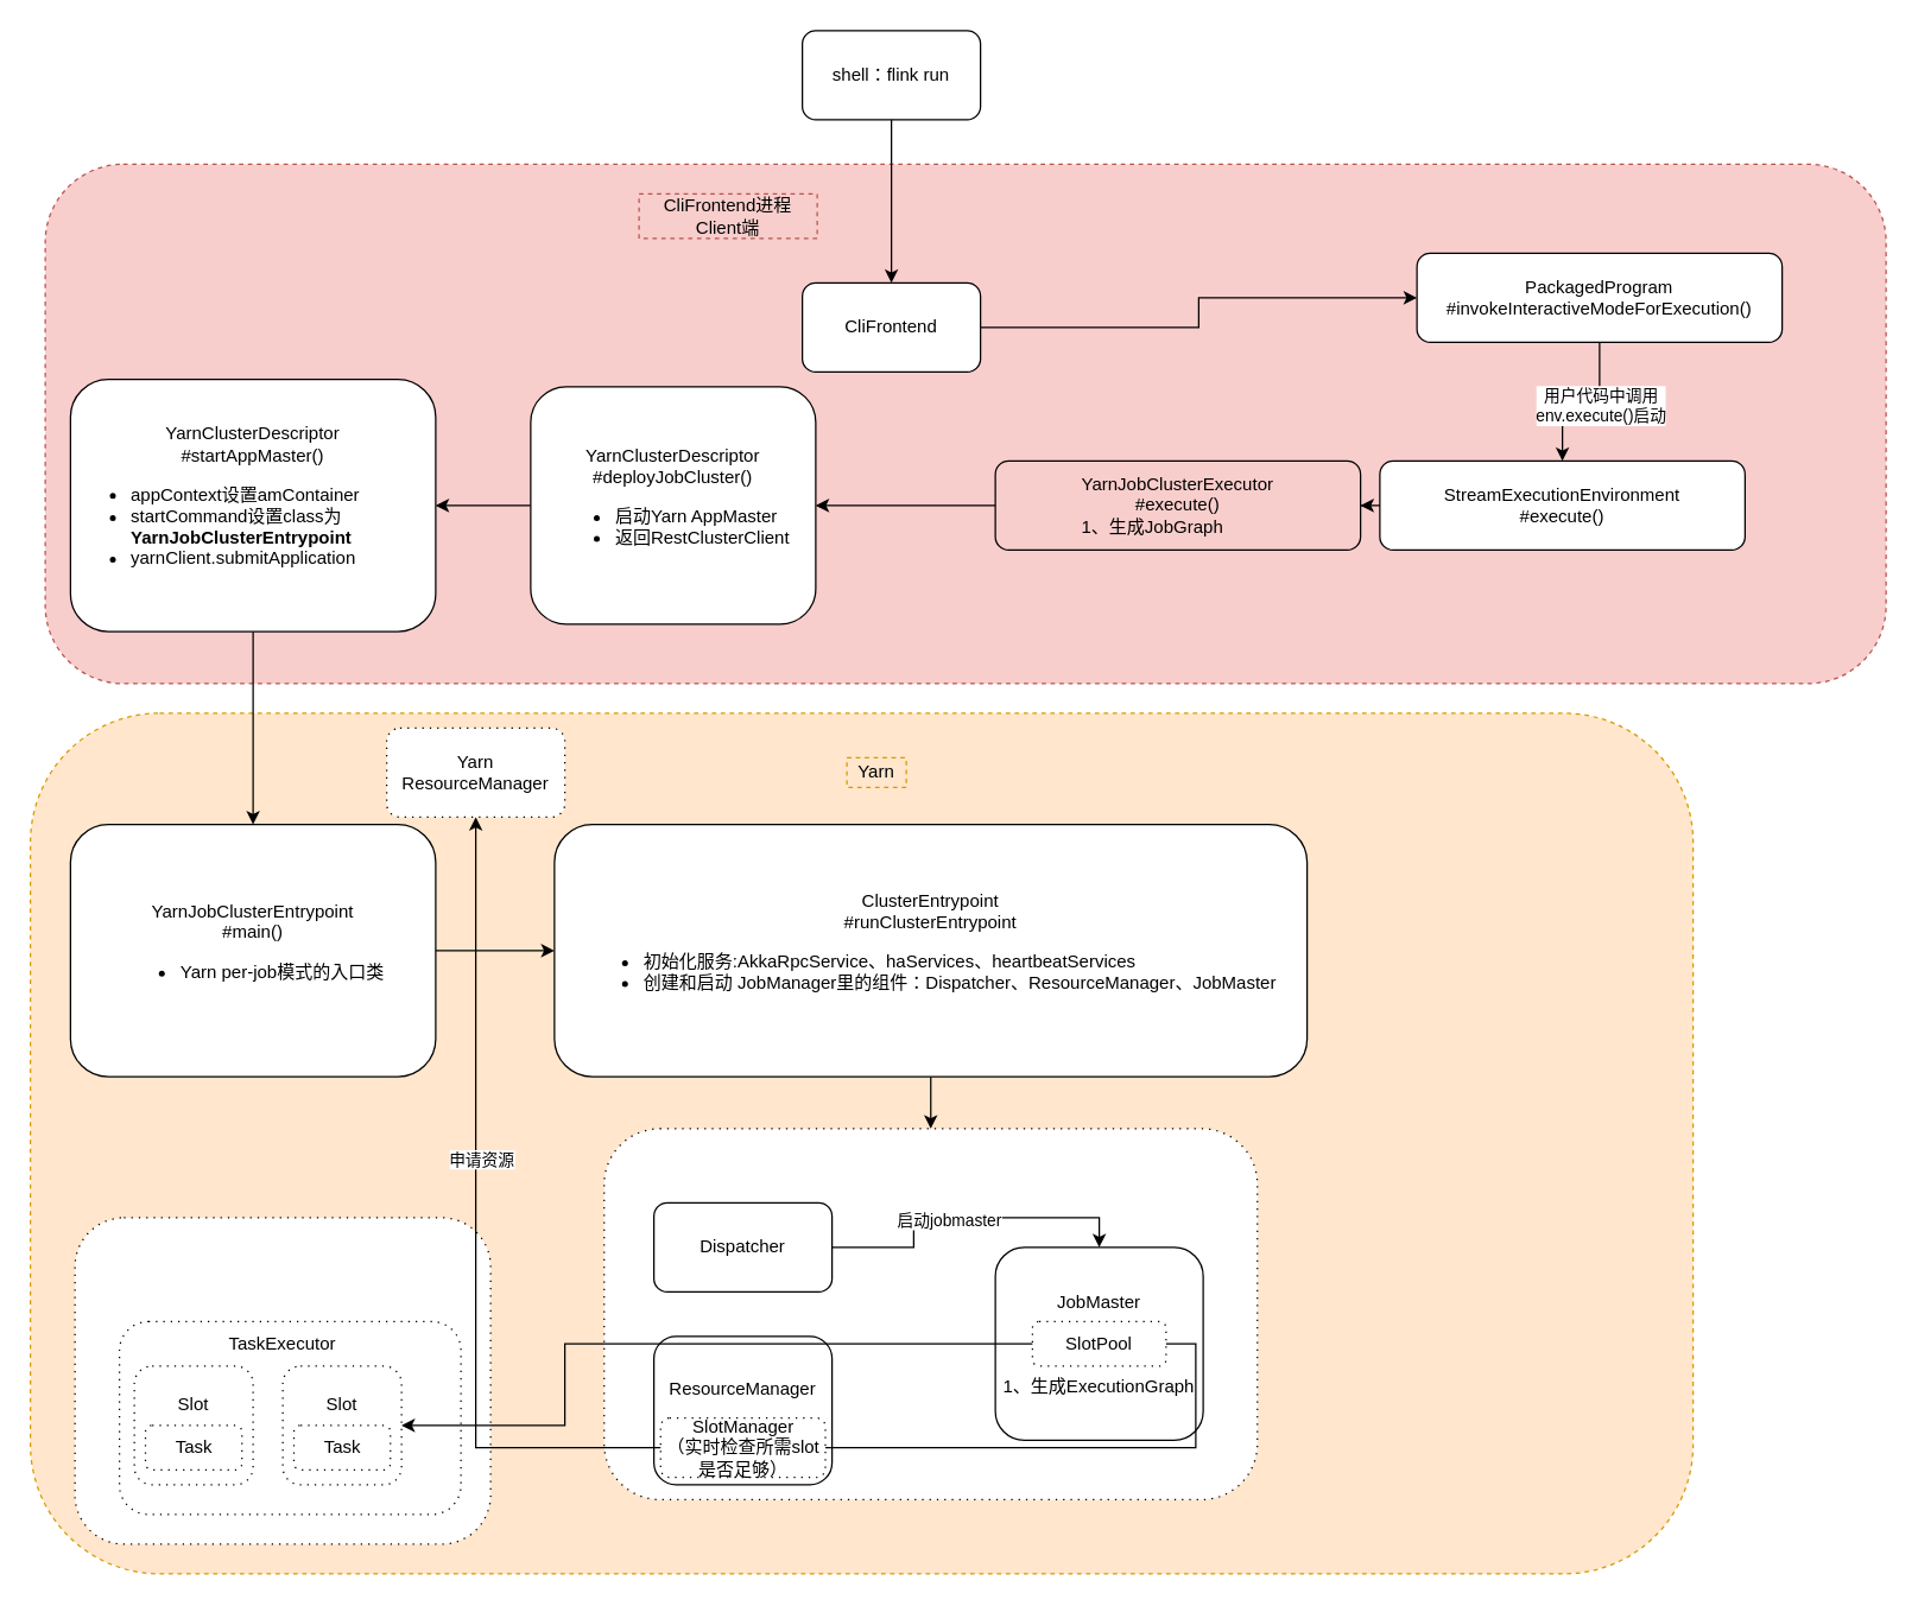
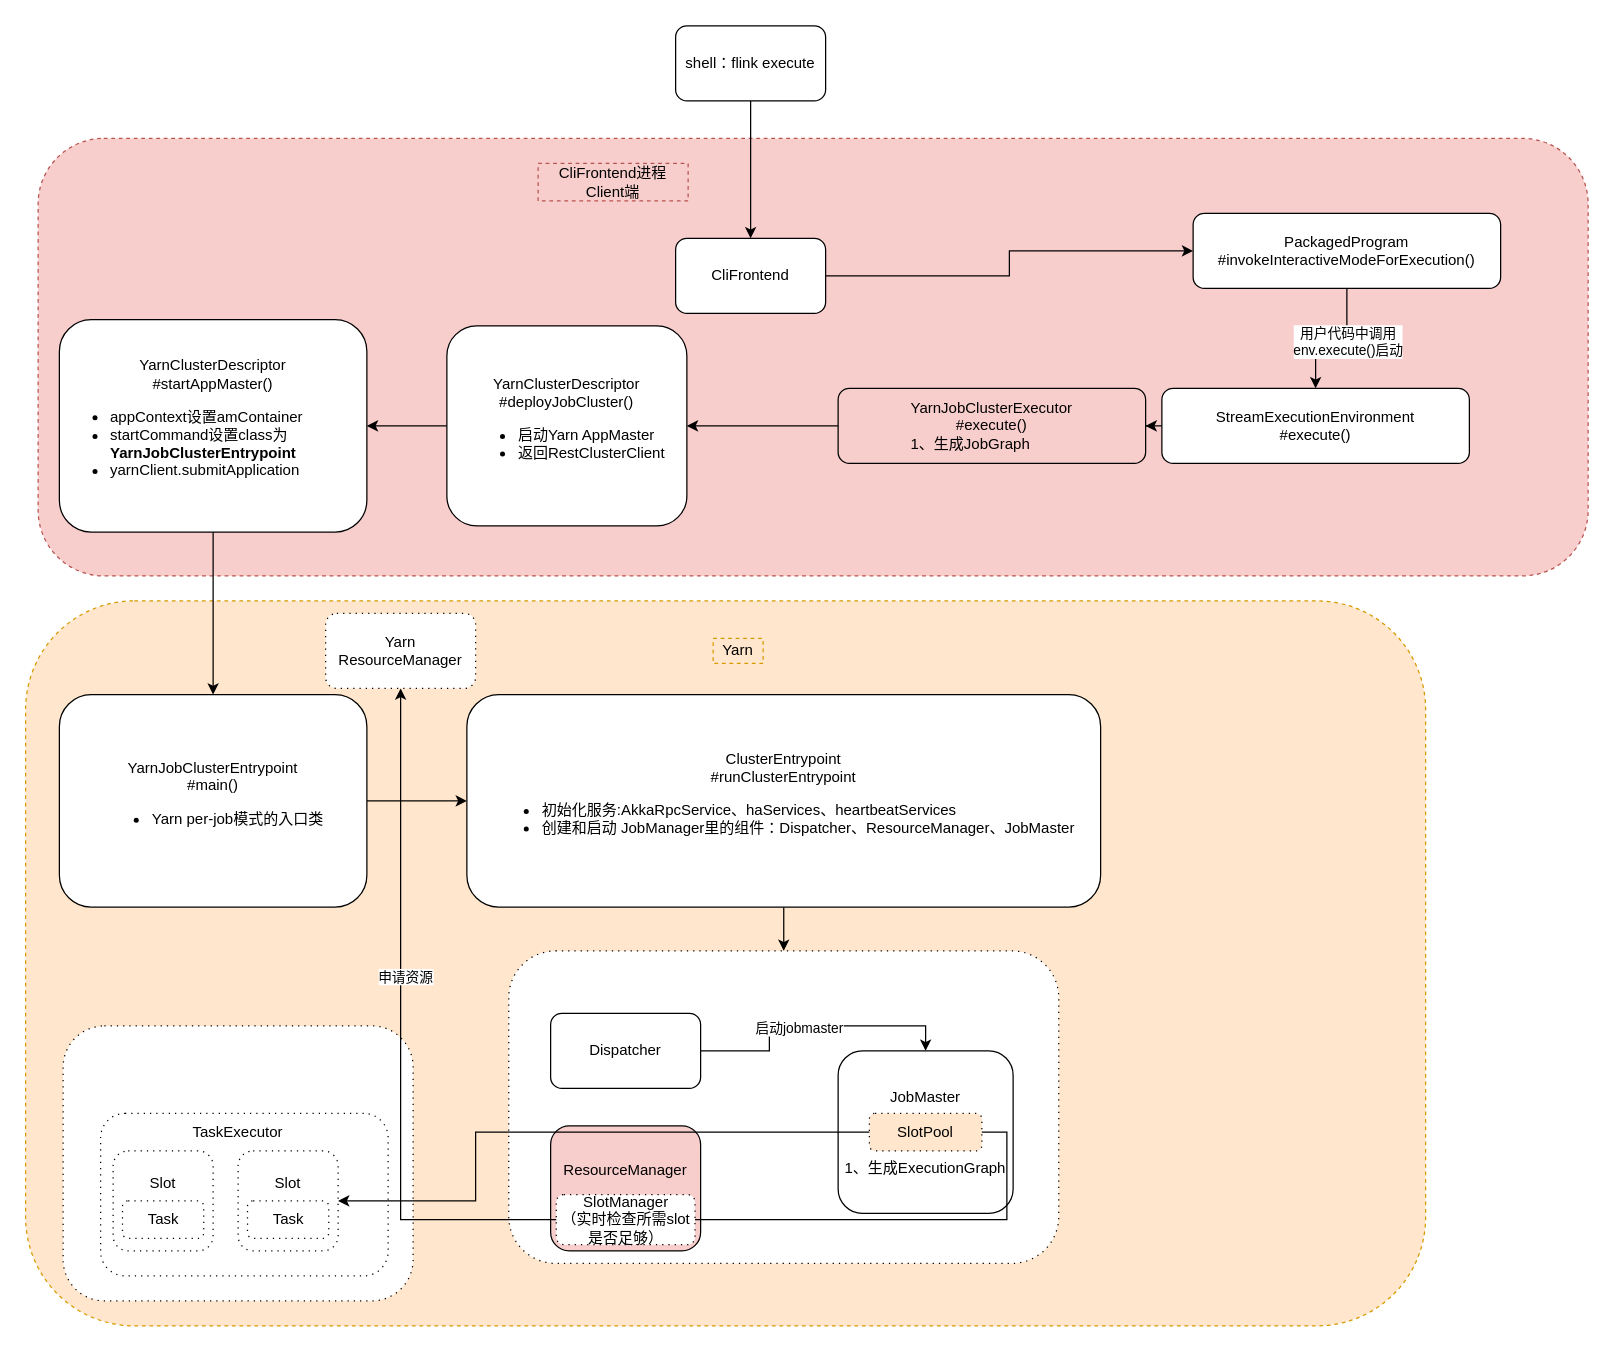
  <mxCell id="0" />
  <mxCell id="1" parent="0" />
  <mxCell id="2" value="" style="rounded=1;whiteSpace=wrap;html=1;dashed=1;fillColor=#ffe6cc;strokeColor=#d79b00;" parent="1" vertex="1"><mxGeometry x="20" y="480" width="1120" height="580" as="geometry" /></mxCell>
  <mxCell id="3" value="" style="rounded=1;whiteSpace=wrap;html=1;dashed=1;fillColor=#f8cecc;strokeColor=#b85450;" parent="1" vertex="1"><mxGeometry x="30" y="110" width="1240" height="350" as="geometry" /></mxCell>
  <mxCell id="4" style="edgeStyle=orthogonalEdgeStyle;rounded=0;orthogonalLoop=1;jettySize=auto;html=1;entryX=0.5;entryY=0;entryDx=0;entryDy=0;" parent="1" source="5" target="7" edge="1"><mxGeometry relative="1" as="geometry" /></mxCell>
- <mxCell id="5" value="shell：flink run" style="rounded=1;whiteSpace=wrap;html=1;" parent="1" vertex="1"><mxGeometry x="540" y="20" width="120" height="60" as="geometry" /></mxCell>
+ <mxCell id="5" value="shell：flink execute" style="rounded=1;whiteSpace=wrap;html=1;" parent="1" vertex="1"><mxGeometry x="540" y="20" width="120" height="60" as="geometry" /></mxCell>
  <mxCell id="6" value="" style="edgeStyle=orthogonalEdgeStyle;rounded=0;orthogonalLoop=1;jettySize=auto;html=1;" parent="1" source="7" target="10" edge="1"><mxGeometry relative="1" as="geometry" /></mxCell>
  <mxCell id="7" value="CliFrontend" style="rounded=1;whiteSpace=wrap;html=1;" parent="1" vertex="1"><mxGeometry x="540" y="190" width="120" height="60" as="geometry" /></mxCell>
  <mxCell id="8" value="" style="edgeStyle=orthogonalEdgeStyle;rounded=0;orthogonalLoop=1;jettySize=auto;html=1;" parent="1" source="10" target="12" edge="1"><mxGeometry relative="1" as="geometry" /></mxCell>
  <mxCell id="9" value="用户代码中调用&lt;br&gt;env.execute()启动" style="edgeLabel;html=1;align=center;verticalAlign=middle;resizable=0;points=[];" parent="8" vertex="1" connectable="0"><mxGeometry x="-0.235" y="2" relative="1" as="geometry"><mxPoint as="offset" /></mxGeometry></mxCell>
  <mxCell id="10" value="PackagedProgram&lt;br&gt;#invokeInteractiveModeForExecution()" style="rounded=1;whiteSpace=wrap;html=1;" parent="1" vertex="1"><mxGeometry x="954" y="170" width="246" height="60" as="geometry" /></mxCell>
  <mxCell id="11" value="" style="edgeStyle=orthogonalEdgeStyle;rounded=0;orthogonalLoop=1;jettySize=auto;html=1;" parent="1" source="12" target="14" edge="1"><mxGeometry relative="1" as="geometry" /></mxCell>
  <mxCell id="12" value="StreamExecutionEnvironment&lt;br&gt;#execute()" style="rounded=1;whiteSpace=wrap;html=1;" parent="1" vertex="1"><mxGeometry x="929" y="310" width="246" height="60" as="geometry" /></mxCell>
  <mxCell id="13" value="" style="edgeStyle=orthogonalEdgeStyle;rounded=0;orthogonalLoop=1;jettySize=auto;html=1;" parent="1" source="14" target="16" edge="1"><mxGeometry relative="1" as="geometry" /></mxCell>
  <mxCell id="14" value="YarnJobClusterExecutor&lt;br&gt;#execute()&lt;br&gt;&lt;div style=&quot;text-align: left&quot;&gt;1、生成JobGraph&lt;/div&gt;" style="rounded=1;whiteSpace=wrap;html=1;fillColor=#f8cecc;" parent="1" vertex="1"><mxGeometry x="670" y="310" width="246" height="60" as="geometry" /></mxCell>
  <mxCell id="15" value="" style="edgeStyle=orthogonalEdgeStyle;rounded=0;orthogonalLoop=1;jettySize=auto;html=1;" parent="1" source="16" target="18" edge="1"><mxGeometry relative="1" as="geometry" /></mxCell>
  <mxCell id="16" value="YarnClusterDescriptor&lt;br&gt;#deployJobCluster()&lt;br&gt;&lt;div style=&quot;text-align: left&quot;&gt;&lt;ul&gt;&lt;li style=&quot;text-align: left&quot;&gt;启动Yarn AppMaster&lt;/li&gt;&lt;li style=&quot;text-align: left&quot;&gt;返回RestClusterClient&lt;/li&gt;&lt;/ul&gt;&lt;/div&gt;" style="rounded=1;whiteSpace=wrap;html=1;align=center;" parent="1" vertex="1"><mxGeometry x="357" y="260" width="192" height="160" as="geometry" /></mxCell>
  <mxCell id="17" value="" style="edgeStyle=orthogonalEdgeStyle;rounded=0;orthogonalLoop=1;jettySize=auto;html=1;" parent="1" source="18" target="20" edge="1"><mxGeometry relative="1" as="geometry" /></mxCell>
  <mxCell id="18" value="YarnClusterDescriptor&lt;br&gt;#startAppMaster()&lt;br&gt;&lt;div style=&quot;text-align: left&quot;&gt;&lt;ul&gt;&lt;li&gt;appContext设置amContainer&lt;br&gt;&lt;/li&gt;&lt;li&gt;startCommand设置class为&lt;b&gt;YarnJobClusterEntrypoint&lt;/b&gt;&lt;/li&gt;&lt;li&gt;yarnClient.submitApplication&lt;br&gt;&lt;/li&gt;&lt;/ul&gt;&lt;/div&gt;" style="rounded=1;whiteSpace=wrap;html=1;" parent="1" vertex="1"><mxGeometry x="47" y="255" width="246" height="170" as="geometry" /></mxCell>
  <mxCell id="19" value="" style="edgeStyle=orthogonalEdgeStyle;rounded=0;orthogonalLoop=1;jettySize=auto;html=1;" parent="1" source="20" target="22" edge="1"><mxGeometry relative="1" as="geometry" /></mxCell>
  <mxCell id="20" value="YarnJobClusterEntrypoint&lt;br&gt;#main()&lt;br&gt;&lt;div style=&quot;text-align: left&quot;&gt;&lt;ul&gt;&lt;li&gt;Yarn per-job模式的入口类&lt;br&gt;&lt;/li&gt;&lt;/ul&gt;&lt;/div&gt;" style="rounded=1;whiteSpace=wrap;html=1;" parent="1" vertex="1"><mxGeometry x="47" y="555" width="246" height="170" as="geometry" /></mxCell>
  <mxCell id="21" style="edgeStyle=orthogonalEdgeStyle;rounded=0;orthogonalLoop=1;jettySize=auto;html=1;" parent="1" source="22" target="25" edge="1"><mxGeometry relative="1" as="geometry" /></mxCell>
  <mxCell id="22" value="ClusterEntrypoint&lt;br&gt;#runClusterEntrypoint&lt;br&gt;&lt;div style=&quot;text-align: left&quot;&gt;&lt;ul&gt;&lt;li&gt;初始化服务:AkkaRpcService、haServices、heartbeatServices&lt;br&gt;&lt;/li&gt;&lt;li&gt;创建和启动 JobManager里的组件：Dispatcher、ResourceManager、JobMaster&lt;br&gt;&lt;/li&gt;&lt;/ul&gt;&lt;/div&gt;" style="rounded=1;whiteSpace=wrap;html=1;align=center;" parent="1" vertex="1"><mxGeometry x="373" y="555" width="507" height="170" as="geometry" /></mxCell>
  <mxCell id="23" value="CliFrontend进程&lt;br&gt;Client端" style="text;html=1;strokeColor=#b85450;fillColor=#f8cecc;align=center;verticalAlign=middle;whiteSpace=wrap;rounded=0;dashed=1;" parent="1" vertex="1"><mxGeometry x="430" y="130" width="120" height="30" as="geometry" /></mxCell>
  <mxCell id="24" value="Yarn" style="text;html=1;strokeColor=#d79b00;fillColor=#ffe6cc;align=center;verticalAlign=middle;whiteSpace=wrap;rounded=0;dashed=1;" parent="1" vertex="1"><mxGeometry x="570" y="510" width="40" height="20" as="geometry" /></mxCell>
  <mxCell id="25" value="" style="rounded=1;whiteSpace=wrap;html=1;dashed=1;dashPattern=1 4;" parent="1" vertex="1"><mxGeometry x="406.5" y="760" width="440" height="250" as="geometry" /></mxCell>
  <mxCell id="26" style="edgeStyle=orthogonalEdgeStyle;rounded=0;orthogonalLoop=1;jettySize=auto;html=1;entryX=0.5;entryY=0;entryDx=0;entryDy=0;" edge="1" parent="1" source="28" target="32"><mxGeometry relative="1" as="geometry" /></mxCell>
  <mxCell id="27" value="启动jobmaster" style="edgeLabel;html=1;align=center;verticalAlign=middle;resizable=0;points=[];" vertex="1" connectable="0" parent="26"><mxGeometry x="-0.107" y="-1" relative="1" as="geometry"><mxPoint as="offset" /></mxGeometry></mxCell>
  <mxCell id="28" value="Dispatcher" style="rounded=1;whiteSpace=wrap;html=1;" parent="1" vertex="1"><mxGeometry x="440" y="810" width="120" height="60" as="geometry" /></mxCell>
- <mxCell id="29" value="ResourceManager&lt;br&gt;&lt;br&gt;&lt;br&gt;" style="rounded=1;whiteSpace=wrap;html=1;" parent="1" vertex="1"><mxGeometry x="440" y="900" width="120" height="100" as="geometry" /></mxCell>
+ <mxCell id="29" value="ResourceManager&lt;br&gt;&lt;br&gt;&lt;br&gt;" style="rounded=1;whiteSpace=wrap;html=1;fillColor=#f8cecc;" parent="1" vertex="1"><mxGeometry x="440" y="900" width="120" height="100" as="geometry" /></mxCell>
  <mxCell id="30" value="Yarn ResourceManager" style="rounded=1;whiteSpace=wrap;html=1;dashed=1;dashPattern=1 4;" parent="1" vertex="1"><mxGeometry x="260" y="490" width="120" height="60" as="geometry" /></mxCell>
  <mxCell id="31" value="SlotManager&lt;br&gt;（实时检查所需slot是否足够）" style="rounded=1;whiteSpace=wrap;html=1;dashed=1;dashPattern=1 4;" parent="1" vertex="1"><mxGeometry x="444.5" y="955" width="111" height="40" as="geometry" /></mxCell>
  <mxCell id="32" value="JobMaster&lt;br&gt;&lt;br&gt;&lt;br&gt;&lt;br&gt;&lt;div style=&quot;text-align: left&quot;&gt;1、生成ExecutionGraph&lt;/div&gt;" style="rounded=1;whiteSpace=wrap;html=1;" parent="1" vertex="1"><mxGeometry x="670" y="840" width="140" height="130" as="geometry" /></mxCell>
- <mxCell id="33" value="SlotPool" style="rounded=1;whiteSpace=wrap;html=1;dashed=1;dashPattern=1 4;" parent="1" vertex="1"><mxGeometry x="695" y="890" width="90" height="30" as="geometry" /></mxCell>
+ <mxCell id="33" value="SlotPool" style="rounded=1;whiteSpace=wrap;html=1;dashed=1;dashPattern=1 4;fillColor=#ffe6cc;" parent="1" vertex="1"><mxGeometry x="695" y="890" width="90" height="30" as="geometry" /></mxCell>
  <mxCell id="34" value="" style="rounded=1;whiteSpace=wrap;html=1;dashed=1;dashPattern=1 4;" parent="1" vertex="1"><mxGeometry x="50" y="820" width="280" height="220" as="geometry" /></mxCell>
  <mxCell id="35" value="" style="rounded=1;whiteSpace=wrap;html=1;dashed=1;dashPattern=1 4;" parent="1" vertex="1"><mxGeometry x="80" y="890" width="230" height="130" as="geometry" /></mxCell>
  <mxCell id="36" value="TaskExecutor" style="text;html=1;strokeColor=none;fillColor=none;align=center;verticalAlign=middle;whiteSpace=wrap;rounded=0;dashed=1;dashPattern=1 4;" parent="1" vertex="1"><mxGeometry x="170" y="895" width="40" height="20" as="geometry" /></mxCell>
  <mxCell id="37" value="&lt;br&gt;&lt;br&gt;Slot&lt;br&gt;&lt;br&gt;&lt;br&gt;&lt;br&gt;&lt;br&gt;" style="rounded=1;whiteSpace=wrap;html=1;dashed=1;dashPattern=1 4;" parent="1" vertex="1"><mxGeometry x="90" y="920" width="80" height="80" as="geometry" /></mxCell>
  <mxCell id="38" value="Task" style="rounded=1;whiteSpace=wrap;html=1;dashed=1;dashPattern=1 4;" parent="1" vertex="1"><mxGeometry x="97.5" y="960" width="65" height="30" as="geometry" /></mxCell>
  <mxCell id="39" value="&lt;br&gt;&lt;br&gt;Slot&lt;br&gt;&lt;br&gt;&lt;br&gt;&lt;br&gt;&lt;br&gt;" style="rounded=1;whiteSpace=wrap;html=1;dashed=1;dashPattern=1 4;" parent="1" vertex="1"><mxGeometry x="190" y="920" width="80" height="80" as="geometry" /></mxCell>
  <mxCell id="40" value="Task" style="rounded=1;whiteSpace=wrap;html=1;dashed=1;dashPattern=1 4;" parent="1" vertex="1"><mxGeometry x="197.5" y="960" width="65" height="30" as="geometry" /></mxCell>
  <mxCell id="41" style="edgeStyle=orthogonalEdgeStyle;rounded=0;orthogonalLoop=1;jettySize=auto;html=1;entryX=0.5;entryY=1;entryDx=0;entryDy=0;" parent="1" source="31" target="30" edge="1"><mxGeometry relative="1" as="geometry" /></mxCell>
  <mxCell id="42" value="申请资源" style="edgeLabel;html=1;align=center;verticalAlign=middle;resizable=0;points=[];" parent="41" vertex="1" connectable="0"><mxGeometry x="0.162" y="-3" relative="1" as="geometry"><mxPoint as="offset" /></mxGeometry></mxCell>
  <mxCell id="43" style="edgeStyle=orthogonalEdgeStyle;rounded=0;orthogonalLoop=1;jettySize=auto;html=1;exitX=1;exitY=0.5;exitDx=0;exitDy=0;entryX=1;entryY=0.5;entryDx=0;entryDy=0;endArrow=none;" parent="1" source="31" target="33" edge="1"><mxGeometry relative="1" as="geometry" /></mxCell>
  <mxCell id="44" style="edgeStyle=orthogonalEdgeStyle;rounded=0;orthogonalLoop=1;jettySize=auto;html=1;" parent="1" source="33" target="39" edge="1"><mxGeometry relative="1" as="geometry"><Array as="points"><mxPoint x="380" y="905" /><mxPoint x="380" y="960" /></Array></mxGeometry></mxCell>
